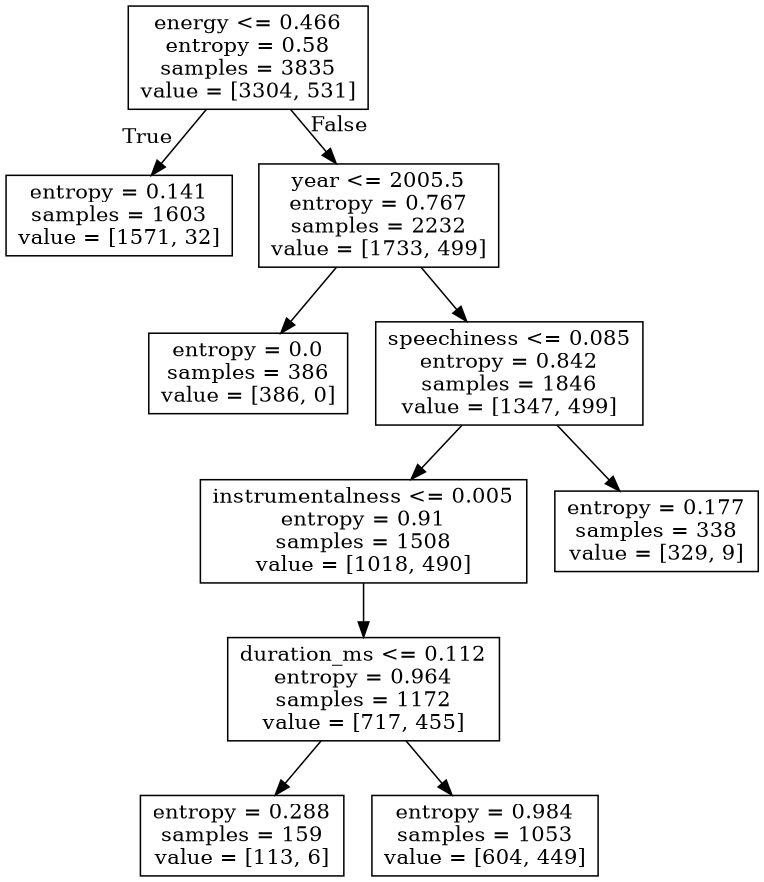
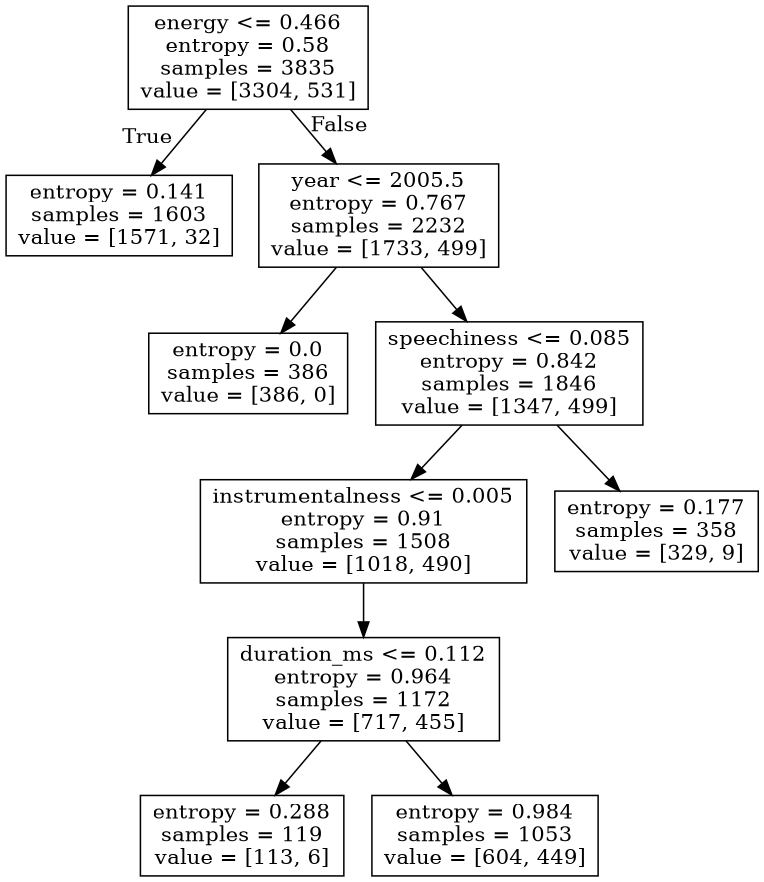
  digraph {
    node [shape=box]
    n1 [label="energy <= 0.466\nentropy = 0.58\nsamples = 3835\nvalue = [3304, 531]"]
    n2 [label="entropy = 0.141\nsamples = 1603\nvalue = [1571, 32]"]
    n3 [label="year <= 2005.5\nentropy = 0.767\nsamples = 2232\nvalue = [1733, 499]"]
    n4 [label="entropy = 0.0\nsamples = 386\nvalue = [386, 0]"]
    n5 [label="speechiness <= 0.085\nentropy = 0.842\nsamples = 1846\nvalue = [1347, 499]"]
    n6 [label="instrumentalness <= 0.005\nentropy = 0.91\nsamples = 1508\nvalue = [1018, 490]"]
-   n7 [label="entropy = 0.177\nsamples = 338\nvalue = [329, 9]"]
+   n7 [label="entropy = 0.177\nsamples = 358\nvalue = [329, 9]"]
    n8 [label="duration_ms <= 0.112\nentropy = 0.964\nsamples = 1172\nvalue = [717, 455]"]
-   n9 [label="entropy = 0.288\nsamples = 159\nvalue = [113, 6]"]
+   n9 [label="entropy = 0.288\nsamples = 119\nvalue = [113, 6]"]
    n10 [label="entropy = 0.984\nsamples = 1053\nvalue = [604, 449]"]
    n1 -> n2 [headlabel=True labelangle=45 labeldistance=2.5]
    n1 -> n3 [headlabel=False labelangle=-45 labeldistance=2.5]
    n3 -> n4
    n3 -> n5
    n5 -> n6
    n5 -> n7
    n6 -> n8
    n8 -> n9
    n8 -> n10
  }
